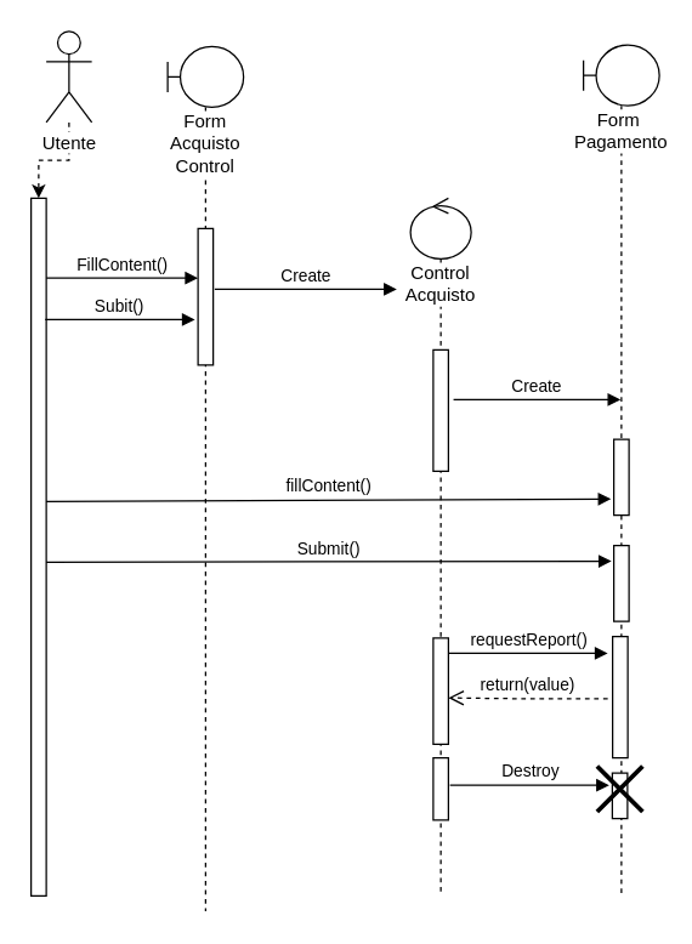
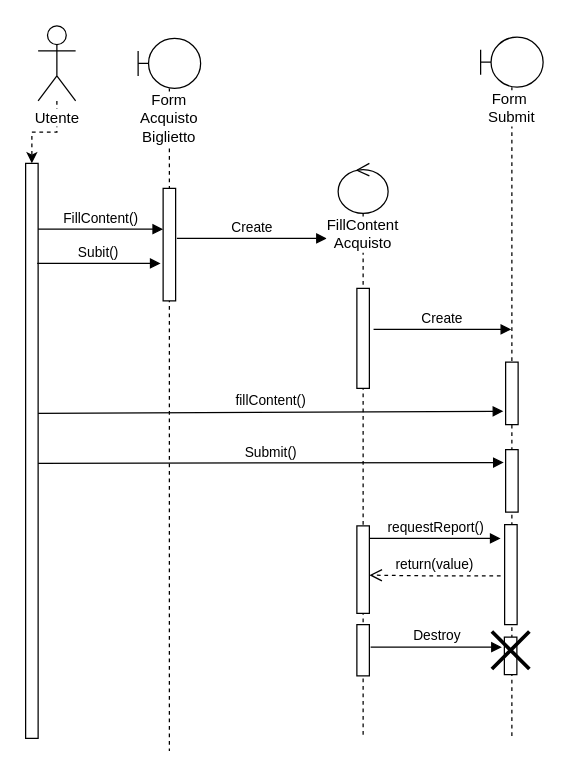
  <mxCell id="0" />
  <mxCell id="1" parent="0" />
  <mxCell id="2" style="edgeStyle=orthogonalEdgeStyle;rounded=0;orthogonalLoop=1;jettySize=auto;html=1;dashed=1;" edge="1" parent="1" source="3" target="4"><mxGeometry relative="1" as="geometry" /></mxCell>
  <mxCell id="3" value="Utente" style="shape=umlActor;verticalLabelPosition=bottom;labelBackgroundColor=#ffffff;verticalAlign=top;html=1;outlineConnect=0;" vertex="1" parent="1"><mxGeometry x="30" y="20" width="30" height="60" as="geometry" /></mxCell>
  <mxCell id="4" value="" style="html=1;points=[];perimeter=orthogonalPerimeter;" vertex="1" parent="1"><mxGeometry x="20" y="130" width="10" height="460" as="geometry" /></mxCell>
- <mxCell id="5" value="Form&lt;br&gt;Acquisto&lt;br&gt;Control" style="shape=umlLifeline;participant=umlBoundary;perimeter=lifelinePerimeter;whiteSpace=wrap;html=1;container=1;collapsible=0;recursiveResize=0;verticalAlign=top;spacingTop=36;labelBackgroundColor=#ffffff;outlineConnect=0;size=40;" vertex="1" parent="1"><mxGeometry x="110" y="30" width="50" height="570" as="geometry" /></mxCell>
+ <mxCell id="5" value="Form&lt;br&gt;Acquisto&lt;br&gt;Biglietto" style="shape=umlLifeline;participant=umlBoundary;perimeter=lifelinePerimeter;whiteSpace=wrap;html=1;container=1;collapsible=0;recursiveResize=0;verticalAlign=top;spacingTop=36;labelBackgroundColor=#ffffff;outlineConnect=0;size=40;" vertex="1" parent="1"><mxGeometry x="110" y="30" width="50" height="570" as="geometry" /></mxCell>
  <mxCell id="6" value="" style="html=1;points=[];perimeter=orthogonalPerimeter;" vertex="1" parent="5"><mxGeometry x="20" y="120" width="10" height="90" as="geometry" /></mxCell>
  <mxCell id="7" value="Create" style="html=1;verticalAlign=bottom;endArrow=block;" edge="1" parent="5"><mxGeometry width="80" relative="1" as="geometry"><mxPoint x="31" y="160" as="sourcePoint" /><mxPoint x="151" y="160" as="targetPoint" /></mxGeometry></mxCell>
  <mxCell id="8" value="FillContent()" style="html=1;verticalAlign=bottom;endArrow=block;entryX=0;entryY=0.363;entryDx=0;entryDy=0;entryPerimeter=0;" edge="1" parent="1" source="4" target="6"><mxGeometry width="80" relative="1" as="geometry"><mxPoint x="30" y="180" as="sourcePoint" /><mxPoint x="126" y="176" as="targetPoint" /></mxGeometry></mxCell>
- <mxCell id="9" value="Control&lt;br&gt;Acquisto" style="shape=umlLifeline;participant=umlControl;perimeter=lifelinePerimeter;whiteSpace=wrap;html=1;container=1;collapsible=0;recursiveResize=0;verticalAlign=top;spacingTop=36;labelBackgroundColor=#ffffff;outlineConnect=0;" vertex="1" parent="1"><mxGeometry x="270" y="130" width="40" height="460" as="geometry" /></mxCell>
+ <mxCell id="9" value="FillContent&lt;br&gt;Acquisto" style="shape=umlLifeline;participant=umlControl;perimeter=lifelinePerimeter;whiteSpace=wrap;html=1;container=1;collapsible=0;recursiveResize=0;verticalAlign=top;spacingTop=36;labelBackgroundColor=#ffffff;outlineConnect=0;" vertex="1" parent="1"><mxGeometry x="270" y="130" width="40" height="460" as="geometry" /></mxCell>
  <mxCell id="10" value="" style="html=1;points=[];perimeter=orthogonalPerimeter;" vertex="1" parent="9"><mxGeometry x="15" y="100" width="10" height="80" as="geometry" /></mxCell>
  <mxCell id="11" value="" style="html=1;points=[];perimeter=orthogonalPerimeter;" vertex="1" parent="9"><mxGeometry x="15" y="290" width="10" height="70" as="geometry" /></mxCell>
- <mxCell id="12" value="Form&amp;nbsp;&lt;br&gt;Pagamento" style="shape=umlLifeline;participant=umlBoundary;perimeter=lifelinePerimeter;whiteSpace=wrap;html=1;container=1;collapsible=0;recursiveResize=0;verticalAlign=top;spacingTop=36;labelBackgroundColor=#ffffff;outlineConnect=0;" vertex="1" parent="1"><mxGeometry x="384" y="29" width="50" height="561" as="geometry" /></mxCell>
+ <mxCell id="12" value="Form&amp;nbsp;&lt;br&gt;Submit" style="shape=umlLifeline;participant=umlBoundary;perimeter=lifelinePerimeter;whiteSpace=wrap;html=1;container=1;collapsible=0;recursiveResize=0;verticalAlign=top;spacingTop=36;labelBackgroundColor=#ffffff;outlineConnect=0;" vertex="1" parent="1"><mxGeometry x="384" y="29" width="50" height="561" as="geometry" /></mxCell>
  <mxCell id="13" value="" style="html=1;points=[];perimeter=orthogonalPerimeter;" vertex="1" parent="12"><mxGeometry x="20" y="260" width="10" height="50" as="geometry" /></mxCell>
  <mxCell id="14" value="" style="html=1;points=[];perimeter=orthogonalPerimeter;" vertex="1" parent="12"><mxGeometry x="20" y="330" width="10" height="50" as="geometry" /></mxCell>
  <mxCell id="15" value="" style="html=1;points=[];perimeter=orthogonalPerimeter;" vertex="1" parent="12"><mxGeometry x="19.2" y="390" width="10" height="80" as="geometry" /></mxCell>
  <mxCell id="16" value="" style="html=1;points=[];perimeter=orthogonalPerimeter;" vertex="1" parent="12"><mxGeometry x="19" y="480" width="10" height="30" as="geometry" /></mxCell>
  <mxCell id="17" value="" style="shape=umlDestroy;whiteSpace=wrap;html=1;strokeWidth=3;" vertex="1" parent="12"><mxGeometry x="9" y="475.5" width="30" height="30" as="geometry" /></mxCell>
  <mxCell id="18" value="Create" style="html=1;verticalAlign=bottom;endArrow=block;exitX=1.335;exitY=0.411;exitDx=0;exitDy=0;exitPerimeter=0;" edge="1" parent="1" source="10" target="12"><mxGeometry width="80" relative="1" as="geometry"><mxPoint x="274" y="210" as="sourcePoint" /><mxPoint x="389" y="210" as="targetPoint" /></mxGeometry></mxCell>
  <mxCell id="19" value="Subit()" style="html=1;verticalAlign=bottom;endArrow=block;exitX=0.928;exitY=0.174;exitDx=0;exitDy=0;exitPerimeter=0;" edge="1" parent="1" source="4"><mxGeometry width="80" relative="1" as="geometry"><mxPoint x="10" y="600" as="sourcePoint" /><mxPoint x="128" y="210" as="targetPoint" /></mxGeometry></mxCell>
  <mxCell id="20" value="fillContent()" style="html=1;verticalAlign=bottom;endArrow=block;entryX=-0.183;entryY=0.787;entryDx=0;entryDy=0;entryPerimeter=0;" edge="1" parent="1" target="13"><mxGeometry width="80" relative="1" as="geometry"><mxPoint x="30" y="330" as="sourcePoint" /><mxPoint x="400" y="330" as="targetPoint" /></mxGeometry></mxCell>
  <mxCell id="21" value="Submit()" style="html=1;verticalAlign=bottom;endArrow=block;entryX=-0.15;entryY=0.207;entryDx=0;entryDy=0;entryPerimeter=0;" edge="1" parent="1" target="14"><mxGeometry width="80" relative="1" as="geometry"><mxPoint x="30" y="370" as="sourcePoint" /><mxPoint x="400" y="370" as="targetPoint" /></mxGeometry></mxCell>
  <mxCell id="22" value="requestReport()" style="html=1;verticalAlign=bottom;endArrow=block;" edge="1" parent="1"><mxGeometry width="80" relative="1" as="geometry"><mxPoint x="295" y="430" as="sourcePoint" /><mxPoint x="400" y="430" as="targetPoint" /><Array as="points"><mxPoint x="341" y="430" /></Array></mxGeometry></mxCell>
  <mxCell id="23" value="return(value)" style="html=1;verticalAlign=bottom;endArrow=open;dashed=1;endSize=8;entryX=1;entryY=0.563;entryDx=0;entryDy=0;entryPerimeter=0;" edge="1" parent="1" target="11"><mxGeometry relative="1" as="geometry"><mxPoint x="400" y="460" as="sourcePoint" /><mxPoint x="303.5" y="460" as="targetPoint" /><Array as="points"><mxPoint x="343.5" y="460" /></Array></mxGeometry></mxCell>
  <mxCell id="24" value="" style="html=1;points=[];perimeter=orthogonalPerimeter;" vertex="1" parent="1"><mxGeometry x="285" y="499" width="10" height="41" as="geometry" /></mxCell>
  <mxCell id="25" value="Destroy" style="html=1;verticalAlign=bottom;endArrow=block;entryX=-0.24;entryY=0.27;entryDx=0;entryDy=0;entryPerimeter=0;" edge="1" parent="1" target="16"><mxGeometry width="80" relative="1" as="geometry"><mxPoint x="296" y="517" as="sourcePoint" /><mxPoint x="380" y="520" as="targetPoint" /><Array as="points"><mxPoint x="401" y="517" /></Array></mxGeometry></mxCell>
